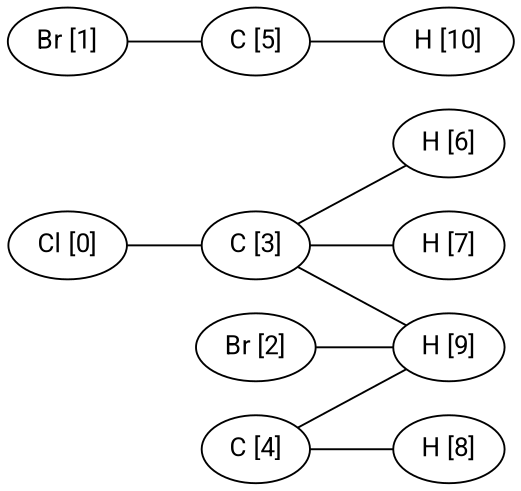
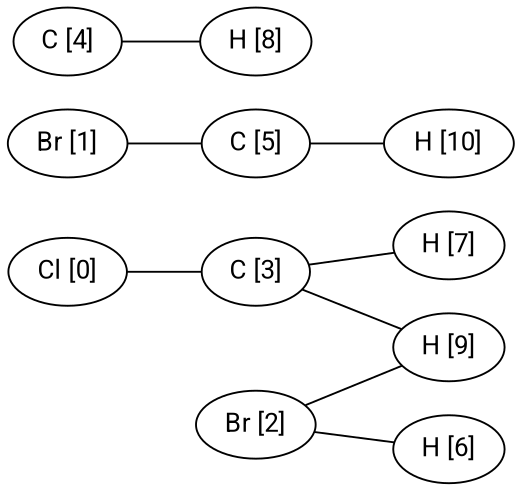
  graph {
    fontname=Roboto
    rankdir=LR
    node [fontname=Roboto]
    edge [fontname=Roboto]
    n1 [label="Cl [0]"]
    n2 [label="C [3]"]
    n3 [label="H [6]"]
    n4 [label="H [7]"]
    n5 [label="H [9]"]
    n6 [label="Br [1]"]
    n7 [label="C [5]"]
    n8 [label="H [10]"]
    n9 [label="Br [2]"]
    n10 [label="C [4]"]
    n11 [label="H [8]"]
    n1 -- n2
-   n2 -- n3
+   n9 -- n3
    n2 -- n4
    n2 -- n5
    n6 -- n7
    n7 -- n8
    n9 -- n5
-   n10 -- n5
    n10 -- n11
  }
